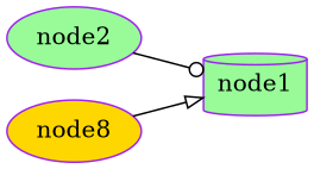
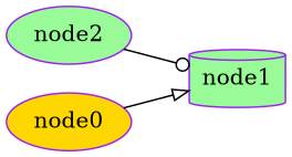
  digraph {
    rankdir=LR
    node [color=purple fillcolor=palegreen shape=ellipse style=filled]
    node1 [shape=cylinder]
    node2
-   node0 [fillcolor=gold label=node8]
+   node0 [fillcolor=gold]
    node2 -> node1 [arrowhead=odot]
    node0 -> node1 [arrowhead=onormal]
  }
